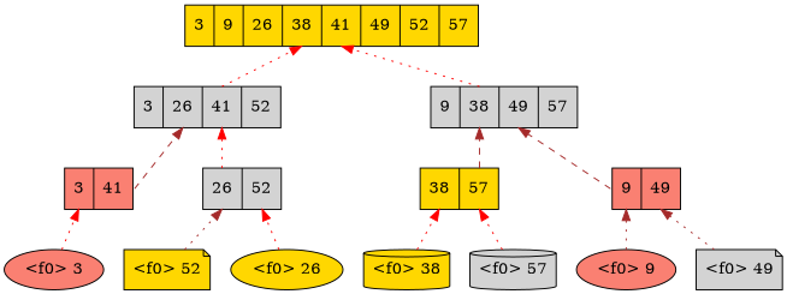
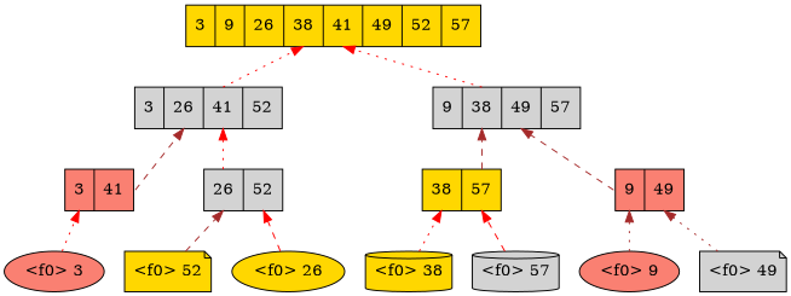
  digraph {
    rankdir=BT
    splines=false
    node [fillcolor=lightgrey shape=record style=filled]
    edge [color=red headport=f1 style=dotted tailport=f0]
    n1 [fillcolor=salmon label="<f0> 3" shape=ellipse]
    n2 [fillcolor=salmon label="<f0> 3|<f1> 41"]
    n3 [label="<f0> 3|<f1> 26|<f2> 41|<f3> 52"]
    n4 [fillcolor=gold label="<f0> 52" shape=note]
    n5 [label="<f0> 26|<f1> 52"]
    n6 [fillcolor=gold label="<f0> 26" shape=ellipse]
    n7 [fillcolor=gold label="<f0> 38" shape=cylinder]
    n8 [fillcolor=gold label="<f0> 38|<f1> 57"]
    n9 [label="<f0> 9|<f1> 38|<f2> 49|<f3> 57"]
    n10 [label="<f0> 57" shape=cylinder]
    n11 [fillcolor=salmon label="<f0> 9" shape=ellipse]
    n12 [fillcolor=salmon label="<f0> 9|<f1> 49"]
    n13 [label="<f0> 49" shape=note]
    n14 [fillcolor=gold label="<f0> 3|<f1> 9|<f2> 26|<f3> 38|<f4> 41|<f5> 49|<f6> 52|<f7> 57"]
    n1 -> n2 [headport=f0]
    n2 -> n3 [color=brown style=dashed tailport=f1]
    n3 -> n14 [headport=f3 tailport=f2]
-   n4 -> n5 [color=brown headport=f0]
+   n4 -> n5 [color=brown headport=f0 style=dashed]
    n5 -> n3 [headport=f2]
-   n6 -> n5
+   n6 -> n5 [style=dashed]
    n7 -> n8 [headport=f0]
    n8 -> n9 [color=brown style=dashed tailport=f1]
    n9 -> n14 [headport=f4 tailport=f1]
-   n10 -> n8
+   n10 -> n8 [style=dashed]
    n11 -> n12 [color=brown headport=f0]
    n12 -> n9 [color=brown headport=f2 style=dashed]
    n13 -> n12 [color=brown]
  }
